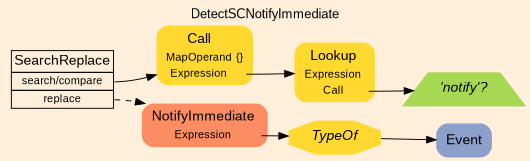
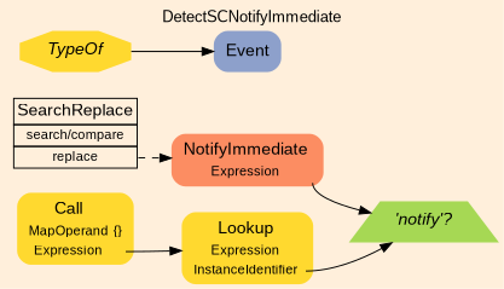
  digraph {
    bgcolor=antiquewhite1
    color=black
    fontcolor=black
    fontname=Arial
    label=DetectSCNotifyImmediate
    labelloc=t
    rankdir=LR
    ranksep=0.3
    node [fillcolor="/set28/6" fontcolor=black fontname=Arial fontsize=12 shape=plaintext style="rounded,filled"]
    edge [color=black fontcolor=black fontname=Arial tailport=port0]
    n1 [color=black fillcolor=antiquewhite1 label=<<TABLE BORDER="0" CELLBORDER="1" CELLSPACING="0">      <TR><TD><FONT POINT-SIZE="15" COLOR="black">SearchReplace</FONT></TD></TR>      <TR><TD PORT="port0"><FONT POINT-SIZE="12" COLOR="black">search/compare</FONT></TD></TR>      <TR><TD PORT="port1"><FONT POINT-SIZE="12" COLOR="black">replace</FONT></TD></TR>     </TABLE>> style=filled]
    n2 [label=<<TABLE BORDER="0" CELLBORDER="0" CELLSPACING="0">      <TR><TD><FONT POINT-SIZE="15" COLOR="black">Call</FONT></TD></TR>      <TR><TD><FONT POINT-SIZE="12" COLOR="black">MapOperand</FONT></TD><TD PORT="port0"><FONT POINT-SIZE="12" COLOR="black">{}</FONT></TD></TR>      <TR><TD><FONT POINT-SIZE="12" COLOR="black">Expression</FONT></TD><TD PORT="port1"></TD></TR>     </TABLE>>]
    n3 [fillcolor="/set28/2" label=<<TABLE BORDER="0" CELLBORDER="0" CELLSPACING="0">      <TR><TD><FONT POINT-SIZE="15" COLOR="black">NotifyImmediate</FONT></TD></TR>      <TR><TD><FONT POINT-SIZE="12" COLOR="black">Expression</FONT></TD><TD PORT="port0"></TD></TR>     </TABLE>>]
-   n4 [label=<<TABLE BORDER="0" CELLBORDER="0" CELLSPACING="0">      <TR><TD><FONT POINT-SIZE="15" COLOR="black">Lookup</FONT></TD></TR>      <TR><TD><FONT POINT-SIZE="12" COLOR="black">Expression</FONT></TD><TD PORT="port0"></TD></TR>      <TR><TD><FONT POINT-SIZE="12" COLOR="black">Call</FONT></TD><TD PORT="port1"></TD></TR>     </TABLE>>]
+   n4 [label=<<TABLE BORDER="0" CELLBORDER="0" CELLSPACING="0">      <TR><TD><FONT POINT-SIZE="15" COLOR="black">Lookup</FONT></TD></TR>      <TR><TD><FONT POINT-SIZE="12" COLOR="black">Expression</FONT></TD><TD PORT="port0"></TD></TR>      <TR><TD><FONT POINT-SIZE="12" COLOR="black">InstanceIdentifier</FONT></TD><TD PORT="port1"></TD></TR>     </TABLE>>]
    n5 [label=<<FONT POINT-SIZE="15" COLOR="black"><I>TypeOf</I></FONT>> penwidth=0.0 shape=octagon style=filled]
    n6 [fillcolor="/set28/5" label=<<FONT POINT-SIZE="15" COLOR="black"><I>'notify'?</I></FONT>> penwidth=0.0 shape=trapezium style=filled]
    n7 [fillcolor="/set28/3" label=<<TABLE BORDER="0" CELLBORDER="0" CELLSPACING="0">      <TR><TD><FONT POINT-SIZE="15" COLOR="black">Event</FONT></TD></TR>     </TABLE>>]
-   n1 -> n2
    n1 -> n3 [style=dashed tailport=port1]
    n2 -> n4 [tailport=port1]
-   n3 -> n5
+   n3 -> n6
    n4 -> n6 [tailport=port1]
    n5 -> n7
  }
